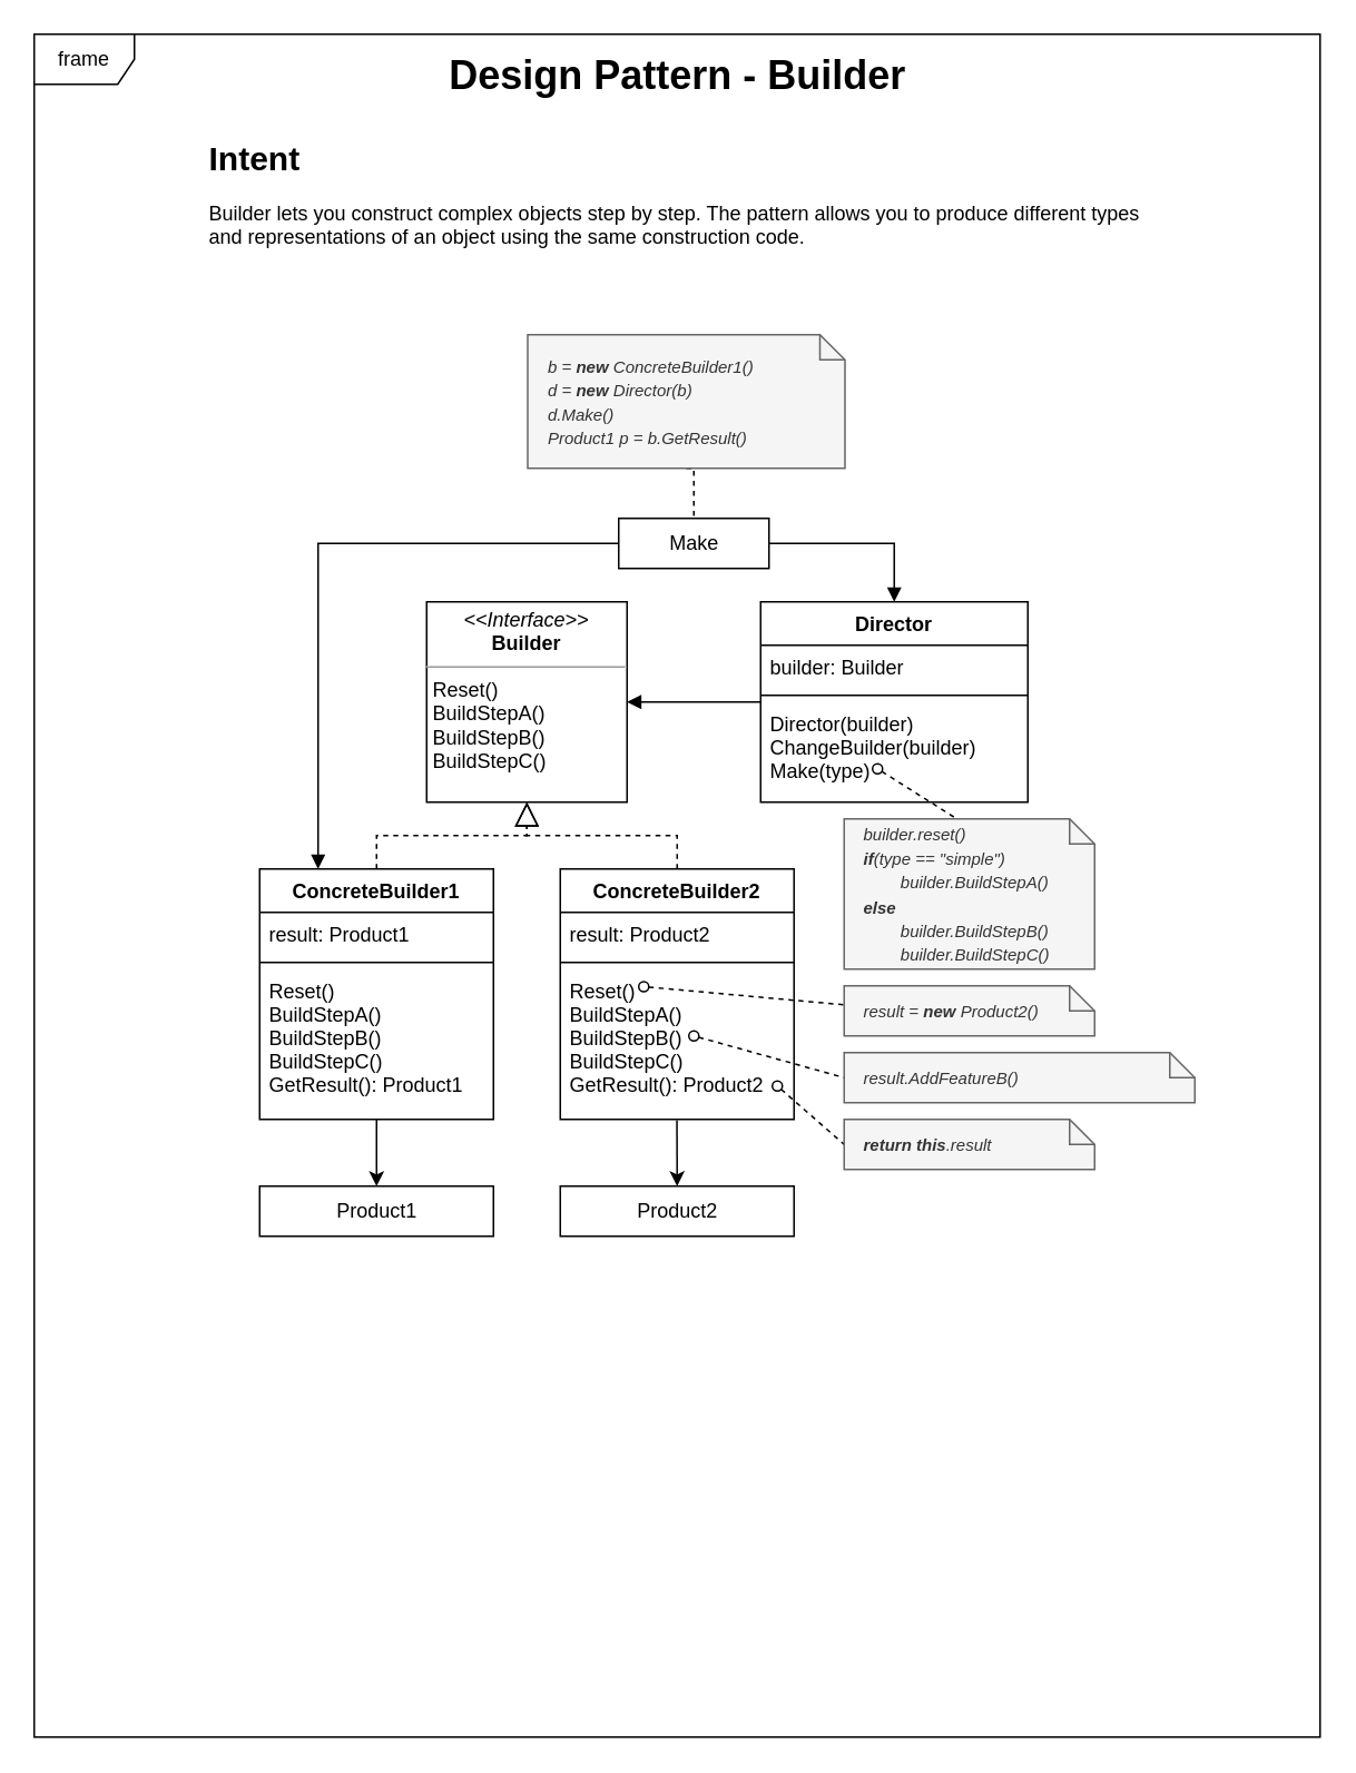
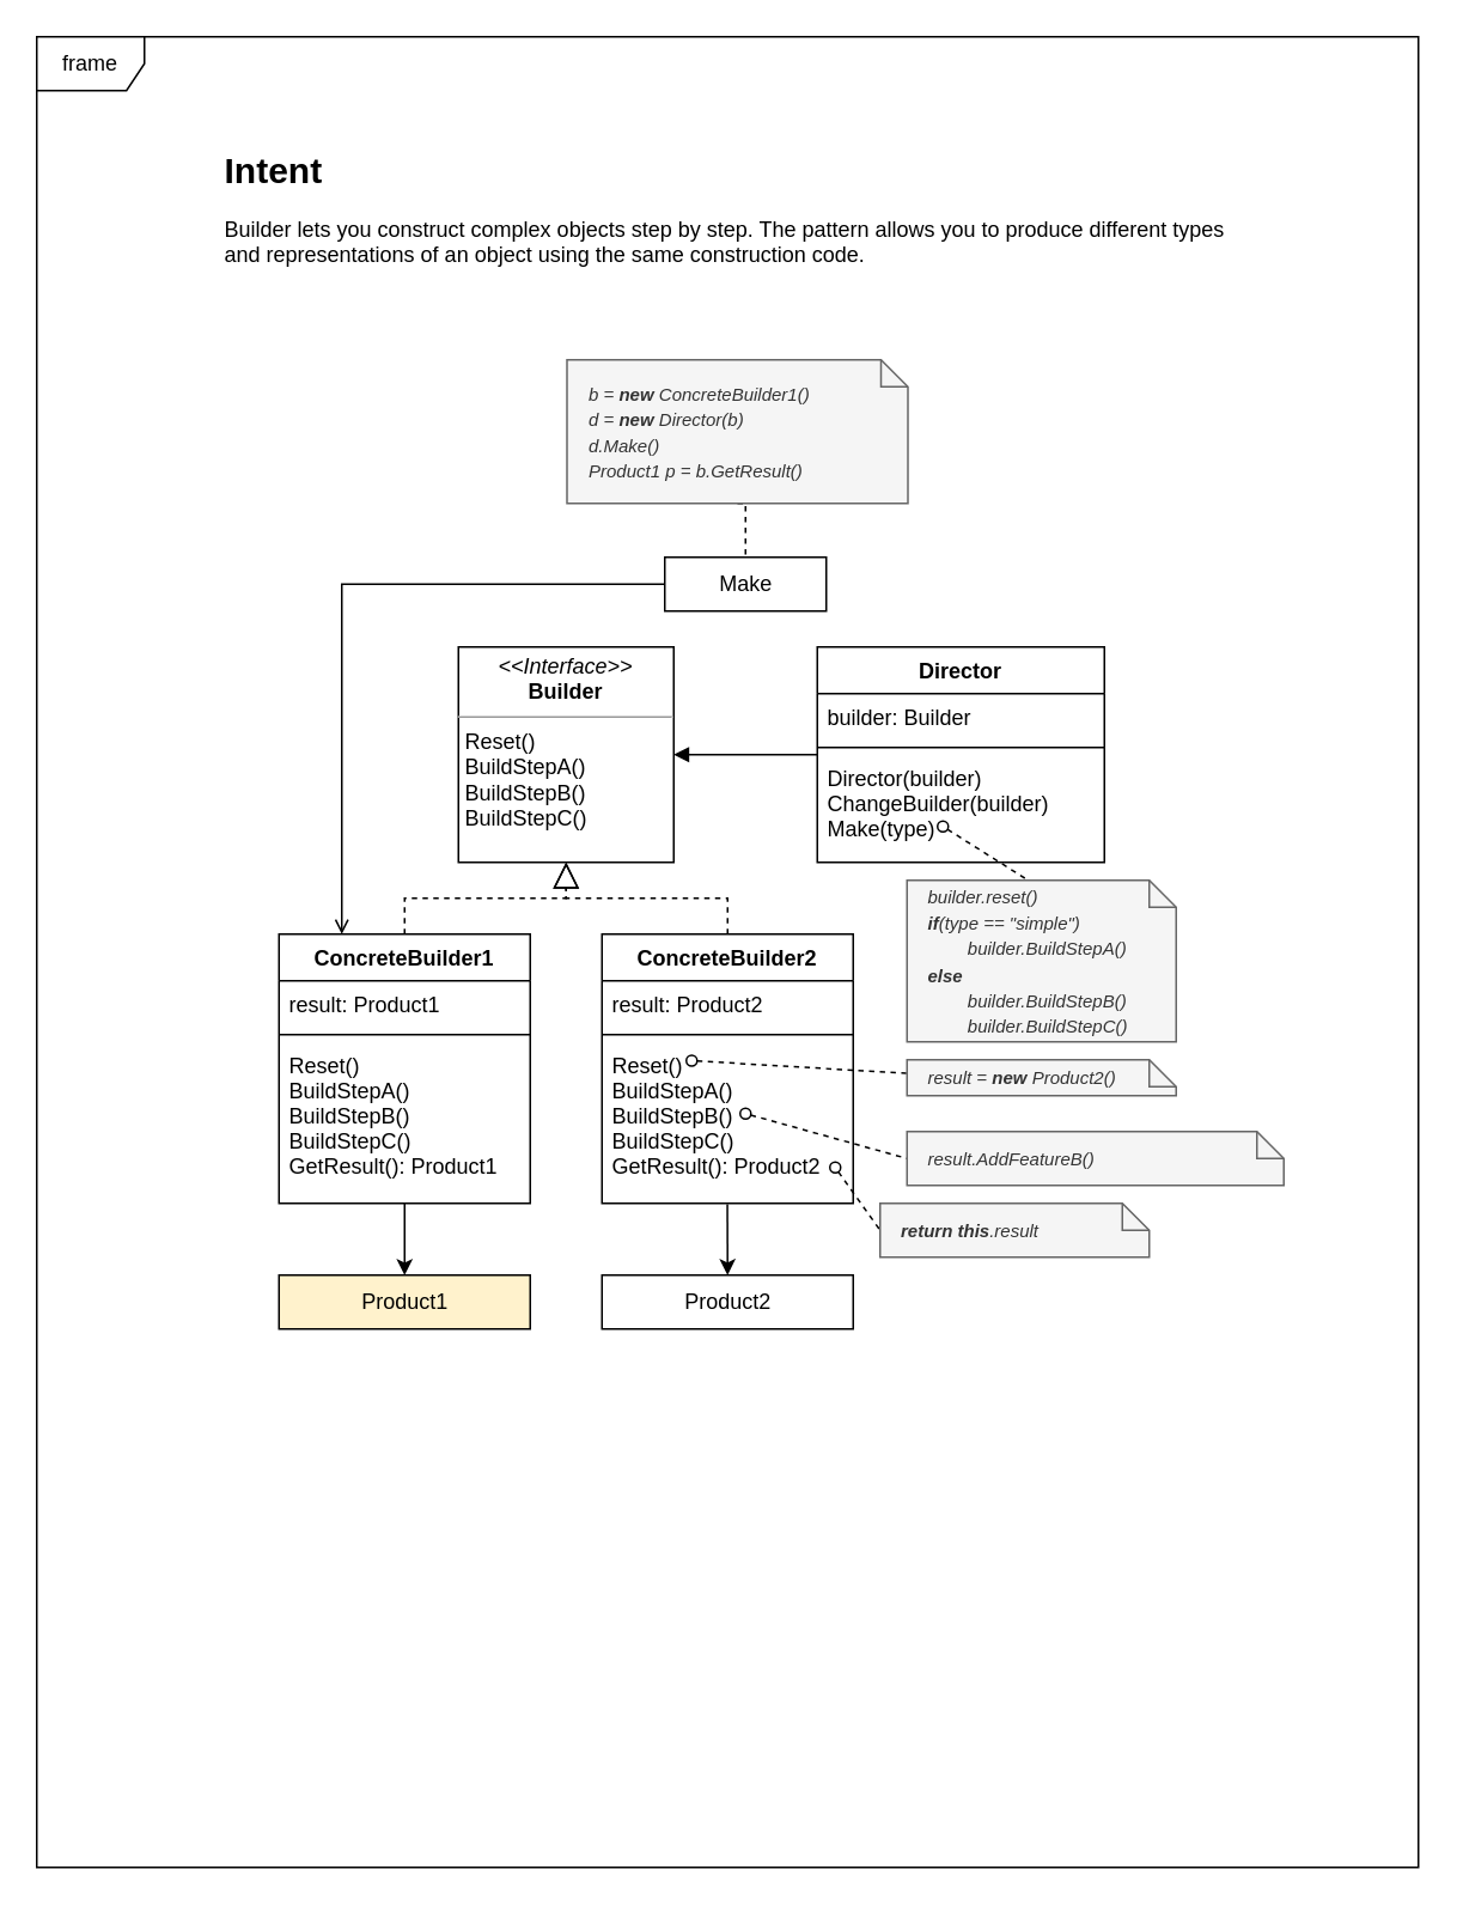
  <mxCell id="0" />
  <mxCell id="1" parent="0" />
  <mxCell id="2" value="frame" style="shape=umlFrame;whiteSpace=wrap;html=1;fontSize=12;" parent="1" vertex="1"><mxGeometry x="20" y="20" width="770" height="1020" as="geometry" /></mxCell>
- <mxCell id="3" value="&lt;b style=&quot;font-size: 24px;&quot;&gt;Design Pattern - Builder&lt;/b&gt;" style="text;html=1;align=center;verticalAlign=middle;resizable=0;points=[];autosize=1;strokeColor=none;fillColor=none;fontSize=24;" parent="1" vertex="1"><mxGeometry x="260" y="30" width="290" height="30" as="geometry" /></mxCell>
  <mxCell id="4" value="&lt;p style=&quot;margin:0px;margin-top:4px;text-align:center;&quot;&gt;&lt;i&gt;&amp;lt;&amp;lt;Interface&amp;gt;&amp;gt;&lt;/i&gt;&lt;br&gt;&lt;b&gt;Builder&lt;/b&gt;&lt;/p&gt;&lt;hr size=&quot;1&quot;&gt;&lt;p style=&quot;margin:0px;margin-left:4px;&quot;&gt;Reset()&lt;/p&gt;&lt;p style=&quot;margin:0px;margin-left:4px;&quot;&gt;BuildStepA()&lt;/p&gt;&lt;p style=&quot;margin:0px;margin-left:4px;&quot;&gt;BuildStepB()&lt;br&gt;&lt;/p&gt;&lt;p style=&quot;margin:0px;margin-left:4px;&quot;&gt;&lt;span style=&quot;background-color: initial;&quot;&gt;BuildStepC()&lt;/span&gt;&lt;br&gt;&lt;/p&gt;" style="verticalAlign=top;align=left;overflow=fill;fontSize=12;fontFamily=Helvetica;html=1;" parent="1" vertex="1"><mxGeometry x="255" y="360" width="120" height="120" as="geometry" /></mxCell>
  <mxCell id="5" style="edgeStyle=orthogonalEdgeStyle;rounded=0;orthogonalLoop=1;jettySize=auto;html=1;entryX=1;entryY=0.5;entryDx=0;entryDy=0;fontSize=11;startArrow=none;startFill=0;endArrow=block;endFill=1;" parent="1" source="6" target="4" edge="1"><mxGeometry relative="1" as="geometry" /></mxCell>
  <mxCell id="6" value="Director" style="swimlane;fontStyle=1;align=center;verticalAlign=top;childLayout=stackLayout;horizontal=1;startSize=26;horizontalStack=0;resizeParent=1;resizeParentMax=0;resizeLast=0;collapsible=1;marginBottom=0;" parent="1" vertex="1"><mxGeometry x="455" y="360" width="160" height="120" as="geometry" /></mxCell>
  <mxCell id="7" value="builder: Builder" style="text;strokeColor=none;fillColor=none;align=left;verticalAlign=top;spacingLeft=4;spacingRight=4;overflow=hidden;rotatable=0;points=[[0,0.5],[1,0.5]];portConstraint=eastwest;" parent="6" vertex="1"><mxGeometry y="26" width="160" height="26" as="geometry" /></mxCell>
  <mxCell id="8" value="" style="line;strokeWidth=1;fillColor=none;align=left;verticalAlign=middle;spacingTop=-1;spacingLeft=3;spacingRight=3;rotatable=0;labelPosition=right;points=[];portConstraint=eastwest;" parent="6" vertex="1"><mxGeometry y="52" width="160" height="8" as="geometry" /></mxCell>
  <mxCell id="9" value="Director(builder)&#10;ChangeBuilder(builder)&#10;Make(type)" style="text;strokeColor=none;fillColor=none;align=left;verticalAlign=top;spacingLeft=4;spacingRight=4;overflow=hidden;rotatable=0;points=[[0,0.5],[1,0.5]];portConstraint=eastwest;" parent="6" vertex="1"><mxGeometry y="60" width="160" height="60" as="geometry" /></mxCell>
  <mxCell id="10" value="ConcreteBuilder1" style="swimlane;fontStyle=1;align=center;verticalAlign=top;childLayout=stackLayout;horizontal=1;startSize=26;horizontalStack=0;resizeParent=1;resizeParentMax=0;resizeLast=0;collapsible=1;marginBottom=0;" parent="1" vertex="1"><mxGeometry x="155" y="520" width="140" height="150" as="geometry" /></mxCell>
  <mxCell id="11" value="result: Product1" style="text;strokeColor=none;fillColor=none;align=left;verticalAlign=top;spacingLeft=4;spacingRight=4;overflow=hidden;rotatable=0;points=[[0,0.5],[1,0.5]];portConstraint=eastwest;" parent="10" vertex="1"><mxGeometry y="26" width="140" height="26" as="geometry" /></mxCell>
  <mxCell id="12" value="" style="line;strokeWidth=1;fillColor=none;align=left;verticalAlign=middle;spacingTop=-1;spacingLeft=3;spacingRight=3;rotatable=0;labelPosition=right;points=[];portConstraint=eastwest;" parent="10" vertex="1"><mxGeometry y="52" width="140" height="8" as="geometry" /></mxCell>
  <mxCell id="13" value="Reset()&#10;BuildStepA()&#10;BuildStepB()&#10;BuildStepC()&#10;GetResult(): Product1" style="text;strokeColor=none;fillColor=none;align=left;verticalAlign=top;spacingLeft=4;spacingRight=4;overflow=hidden;rotatable=0;points=[[0,0.5],[1,0.5]];portConstraint=eastwest;" parent="10" vertex="1"><mxGeometry y="60" width="140" height="90" as="geometry" /></mxCell>
  <mxCell id="14" value="ConcreteBuilder2" style="swimlane;fontStyle=1;align=center;verticalAlign=top;childLayout=stackLayout;horizontal=1;startSize=26;horizontalStack=0;resizeParent=1;resizeParentMax=0;resizeLast=0;collapsible=1;marginBottom=0;" parent="1" vertex="1"><mxGeometry x="335" y="520" width="140" height="150" as="geometry" /></mxCell>
  <mxCell id="15" value="result: Product2" style="text;strokeColor=none;fillColor=none;align=left;verticalAlign=top;spacingLeft=4;spacingRight=4;overflow=hidden;rotatable=0;points=[[0,0.5],[1,0.5]];portConstraint=eastwest;" parent="14" vertex="1"><mxGeometry y="26" width="140" height="26" as="geometry" /></mxCell>
  <mxCell id="16" value="" style="endArrow=none;endFill=0;endSize=12;html=1;rounded=0;dashed=1;startArrow=oval;startFill=0;entryX=-0.002;entryY=0.378;entryDx=0;entryDy=0;entryPerimeter=0;" parent="14" target="27" edge="1"><mxGeometry width="160" relative="1" as="geometry"><mxPoint x="50" y="70.5" as="sourcePoint" /><mxPoint x="160" y="71" as="targetPoint" /></mxGeometry></mxCell>
  <mxCell id="17" value="" style="line;strokeWidth=1;fillColor=none;align=left;verticalAlign=middle;spacingTop=-1;spacingLeft=3;spacingRight=3;rotatable=0;labelPosition=right;points=[];portConstraint=eastwest;" parent="14" vertex="1"><mxGeometry y="52" width="140" height="8" as="geometry" /></mxCell>
  <mxCell id="18" value="Reset()&#10;BuildStepA()&#10;BuildStepB()&#10;BuildStepC()&#10;GetResult(): Product2" style="text;strokeColor=none;fillColor=none;align=left;verticalAlign=top;spacingLeft=4;spacingRight=4;overflow=hidden;rotatable=0;points=[[0,0.5],[1,0.5]];portConstraint=eastwest;" parent="14" vertex="1"><mxGeometry y="60" width="140" height="90" as="geometry" /></mxCell>
- <mxCell id="19" value="Product1" style="html=1;" parent="1" vertex="1"><mxGeometry x="155" y="710" width="140" height="30" as="geometry" /></mxCell>
+ <mxCell id="19" value="Product1" style="html=1;fillColor=#fff2cc;" parent="1" vertex="1"><mxGeometry x="155" y="710" width="140" height="30" as="geometry" /></mxCell>
  <mxCell id="20" value="Product2" style="html=1;" parent="1" vertex="1"><mxGeometry x="335" y="710" width="140" height="30" as="geometry" /></mxCell>
  <mxCell id="21" style="edgeStyle=orthogonalEdgeStyle;rounded=0;orthogonalLoop=1;jettySize=auto;html=1;entryX=0.5;entryY=0;entryDx=0;entryDy=0;" parent="1" source="13" target="19" edge="1"><mxGeometry relative="1" as="geometry"><Array as="points"><mxPoint x="225" y="680" /><mxPoint x="225" y="680" /></Array></mxGeometry></mxCell>
  <mxCell id="22" style="edgeStyle=orthogonalEdgeStyle;rounded=0;orthogonalLoop=1;jettySize=auto;html=1;exitX=0.499;exitY=1.005;exitDx=0;exitDy=0;entryX=0.5;entryY=0;entryDx=0;entryDy=0;exitPerimeter=0;" parent="1" source="18" target="20" edge="1"><mxGeometry relative="1" as="geometry" /></mxCell>
  <mxCell id="23" value="" style="endArrow=none;endFill=0;endSize=12;html=1;rounded=0;dashed=1;startArrow=oval;startFill=0;entryX=0;entryY=0.5;entryDx=0;entryDy=0;entryPerimeter=0;" parent="1" target="26" edge="1"><mxGeometry width="160" relative="1" as="geometry"><mxPoint x="415" y="620" as="sourcePoint" /><mxPoint x="495" y="620" as="targetPoint" /></mxGeometry></mxCell>
  <mxCell id="24" value="" style="endArrow=none;endFill=0;endSize=12;html=1;rounded=0;dashed=1;startArrow=oval;startFill=0;entryX=0;entryY=0.5;entryDx=0;entryDy=0;entryPerimeter=0;" parent="1" target="25" edge="1"><mxGeometry width="160" relative="1" as="geometry"><mxPoint x="465" y="650" as="sourcePoint" /><mxPoint x="495" y="651" as="targetPoint" /></mxGeometry></mxCell>
- <mxCell id="25" value="&lt;font style=&quot;font-size: 10px;&quot;&gt;&lt;i&gt;&lt;b&gt;return this&lt;/b&gt;.result&lt;/i&gt;&lt;/font&gt;" style="shape=note;size=15;align=left;spacingLeft=10;html=1;whiteSpace=wrap;fillColor=#f5f5f5;fontColor=#333333;strokeColor=#666666;" parent="1" vertex="1"><mxGeometry x="505" y="670" width="150" height="30" as="geometry" /></mxCell>
+ <mxCell id="25" value="&lt;font style=&quot;font-size: 10px;&quot;&gt;&lt;i&gt;&lt;b&gt;return this&lt;/b&gt;.result&lt;/i&gt;&lt;/font&gt;" style="shape=note;size=15;align=left;spacingLeft=10;html=1;whiteSpace=wrap;fillColor=#f5f5f5;fontColor=#333333;strokeColor=#666666;" parent="1" vertex="1"><mxGeometry x="490" y="670" width="150" height="30" as="geometry" /></mxCell>
  <mxCell id="26" value="&lt;font style=&quot;font-size: 10px;&quot;&gt;&lt;i&gt;result.AddFeatureB()&lt;/i&gt;&lt;/font&gt;" style="shape=note;size=15;align=left;spacingLeft=10;html=1;whiteSpace=wrap;fillColor=#f5f5f5;fontColor=#333333;strokeColor=#666666;" parent="1" vertex="1"><mxGeometry x="505" y="630" width="210" height="30" as="geometry" /></mxCell>
- <mxCell id="27" value="&lt;font style=&quot;font-size: 10px;&quot;&gt;&lt;i&gt;result = &lt;b&gt;new&lt;/b&gt; Product2()&lt;/i&gt;&lt;/font&gt;" style="shape=note;size=15;align=left;spacingLeft=10;html=1;whiteSpace=wrap;fillColor=#f5f5f5;fontColor=#333333;strokeColor=#666666;" parent="1" vertex="1"><mxGeometry x="505" y="590" width="150" height="30" as="geometry" /></mxCell>
+ <mxCell id="27" value="&lt;font style=&quot;font-size: 10px;&quot;&gt;&lt;i&gt;result = &lt;b&gt;new&lt;/b&gt; Product2()&lt;/i&gt;&lt;/font&gt;" style="shape=note;size=15;align=left;spacingLeft=10;html=1;whiteSpace=wrap;fillColor=#f5f5f5;fontColor=#333333;strokeColor=#666666;" parent="1" vertex="1"><mxGeometry x="505" y="590" width="150" height="20" as="geometry" /></mxCell>
  <mxCell id="28" value="&lt;font style=&quot;font-size: 10px;&quot;&gt;&lt;i&gt;builder.reset()&lt;br&gt;&lt;b&gt;if&lt;/b&gt;(type == &quot;simple&quot;)&lt;br&gt;&lt;span style=&quot;white-space: pre;&quot;&gt;&#09;&lt;/span&gt;builder.BuildStepA()&lt;br&gt;&lt;b&gt;else&lt;/b&gt;&lt;br&gt;&lt;span style=&quot;white-space: pre;&quot;&gt;&#09;&lt;/span&gt;builder.BuildStepB()&lt;br&gt;&lt;span style=&quot;white-space: pre;&quot;&gt;&#09;&lt;/span&gt;builder.BuildStepC()&lt;/i&gt;&lt;br&gt;&lt;/font&gt;" style="shape=note;size=15;align=left;spacingLeft=10;html=1;whiteSpace=wrap;fillColor=#f5f5f5;fontColor=#333333;strokeColor=#666666;" parent="1" vertex="1"><mxGeometry x="505" y="490" width="150" height="90" as="geometry" /></mxCell>
  <mxCell id="29" value="" style="endArrow=none;endFill=0;endSize=12;html=1;rounded=0;dashed=1;startArrow=oval;startFill=0;entryX=0;entryY=0;entryDx=67.5;entryDy=0;entryPerimeter=0;" parent="1" target="28" edge="1"><mxGeometry width="160" relative="1" as="geometry"><mxPoint x="525" y="460" as="sourcePoint" /><mxPoint x="644.7" y="470.84" as="targetPoint" /></mxGeometry></mxCell>
  <mxCell id="30" value="" style="endArrow=block;dashed=1;endFill=0;endSize=12;html=1;rounded=0;fontSize=10;entryX=0.5;entryY=1;entryDx=0;entryDy=0;exitX=0.5;exitY=0;exitDx=0;exitDy=0;" parent="1" source="10" target="4" edge="1"><mxGeometry width="160" relative="1" as="geometry"><mxPoint x="145" y="500" as="sourcePoint" /><mxPoint x="305" y="500" as="targetPoint" /><Array as="points"><mxPoint x="225" y="500" /><mxPoint x="315" y="500" /></Array></mxGeometry></mxCell>
  <mxCell id="31" value="" style="endArrow=block;dashed=1;endFill=0;endSize=12;html=1;rounded=0;fontSize=10;exitX=0.5;exitY=0;exitDx=0;exitDy=0;entryX=0.5;entryY=1;entryDx=0;entryDy=0;" parent="1" source="14" target="4" edge="1"><mxGeometry width="160" relative="1" as="geometry"><mxPoint x="285" y="470" as="sourcePoint" /><mxPoint x="445" y="470" as="targetPoint" /><Array as="points"><mxPoint x="405" y="500" /><mxPoint x="315" y="500" /></Array></mxGeometry></mxCell>
- <mxCell id="32" style="edgeStyle=orthogonalEdgeStyle;rounded=0;orthogonalLoop=1;jettySize=auto;html=1;exitX=1;exitY=0.5;exitDx=0;exitDy=0;entryX=0.5;entryY=0;entryDx=0;entryDy=0;fontSize=10;startArrow=none;startFill=0;endArrow=block;endFill=1;" parent="1" source="34" target="6" edge="1"><mxGeometry relative="1" as="geometry" /></mxCell>
- <mxCell id="33" style="edgeStyle=orthogonalEdgeStyle;rounded=0;orthogonalLoop=1;jettySize=auto;html=1;exitX=0;exitY=0.5;exitDx=0;exitDy=0;entryX=0.25;entryY=0;entryDx=0;entryDy=0;fontSize=10;startArrow=none;startFill=0;endArrow=block;endFill=1;" parent="1" source="34" target="10" edge="1"><mxGeometry relative="1" as="geometry" /></mxCell>
+ <mxCell id="33" style="edgeStyle=orthogonalEdgeStyle;rounded=0;orthogonalLoop=1;jettySize=auto;html=1;exitX=0;exitY=0.5;exitDx=0;exitDy=0;entryX=0.25;entryY=0;entryDx=0;entryDy=0;fontSize=10;startArrow=none;startFill=0;endArrow=open;endFill=1;" parent="1" source="34" target="10" edge="1"><mxGeometry relative="1" as="geometry" /></mxCell>
  <mxCell id="34" value="Make" style="html=1;" parent="1" vertex="1"><mxGeometry x="370" y="310" width="90" height="30" as="geometry" /></mxCell>
  <mxCell id="35" style="edgeStyle=orthogonalEdgeStyle;rounded=0;orthogonalLoop=1;jettySize=auto;html=1;exitX=0.5;exitY=1;exitDx=0;exitDy=0;exitPerimeter=0;entryX=0.5;entryY=0;entryDx=0;entryDy=0;dashed=1;fontSize=10;startArrow=none;startFill=0;endArrow=none;endFill=0;" parent="1" source="36" target="34" edge="1"><mxGeometry relative="1" as="geometry" /></mxCell>
  <mxCell id="36" value="&lt;font style=&quot;font-size: 10px;&quot;&gt;&lt;i&gt;b = &lt;b&gt;new&lt;/b&gt; ConcreteBuilder1()&lt;br&gt;d = &lt;b&gt;new &lt;/b&gt;Director(b)&lt;br&gt;d.Make()&lt;br&gt;Product1 p = b.GetResult()&lt;/i&gt;&lt;/font&gt;" style="shape=note;size=15;align=left;spacingLeft=10;html=1;whiteSpace=wrap;fillColor=#f5f5f5;fontColor=#333333;strokeColor=#666666;" parent="1" vertex="1"><mxGeometry x="315.5" y="200" width="190" height="80" as="geometry" /></mxCell>
  <mxCell id="37" value="&lt;h1 style=&quot;font-size: 20px;&quot;&gt;&lt;font style=&quot;font-size: 20px;&quot;&gt;Intent&lt;/font&gt;&lt;/h1&gt;&lt;p style=&quot;&quot;&gt;&lt;font style=&quot;font-size: 12px;&quot;&gt;Builder lets you construct complex objects step by step. The pattern allows you to produce different types and representations of an object using the same construction code.&lt;/font&gt;&lt;/p&gt;" style="text;html=1;strokeColor=none;fillColor=none;spacing=5;spacingTop=-20;whiteSpace=wrap;overflow=hidden;rounded=0;" parent="1" vertex="1"><mxGeometry x="120" y="80" width="570" height="90" as="geometry" /></mxCell>
